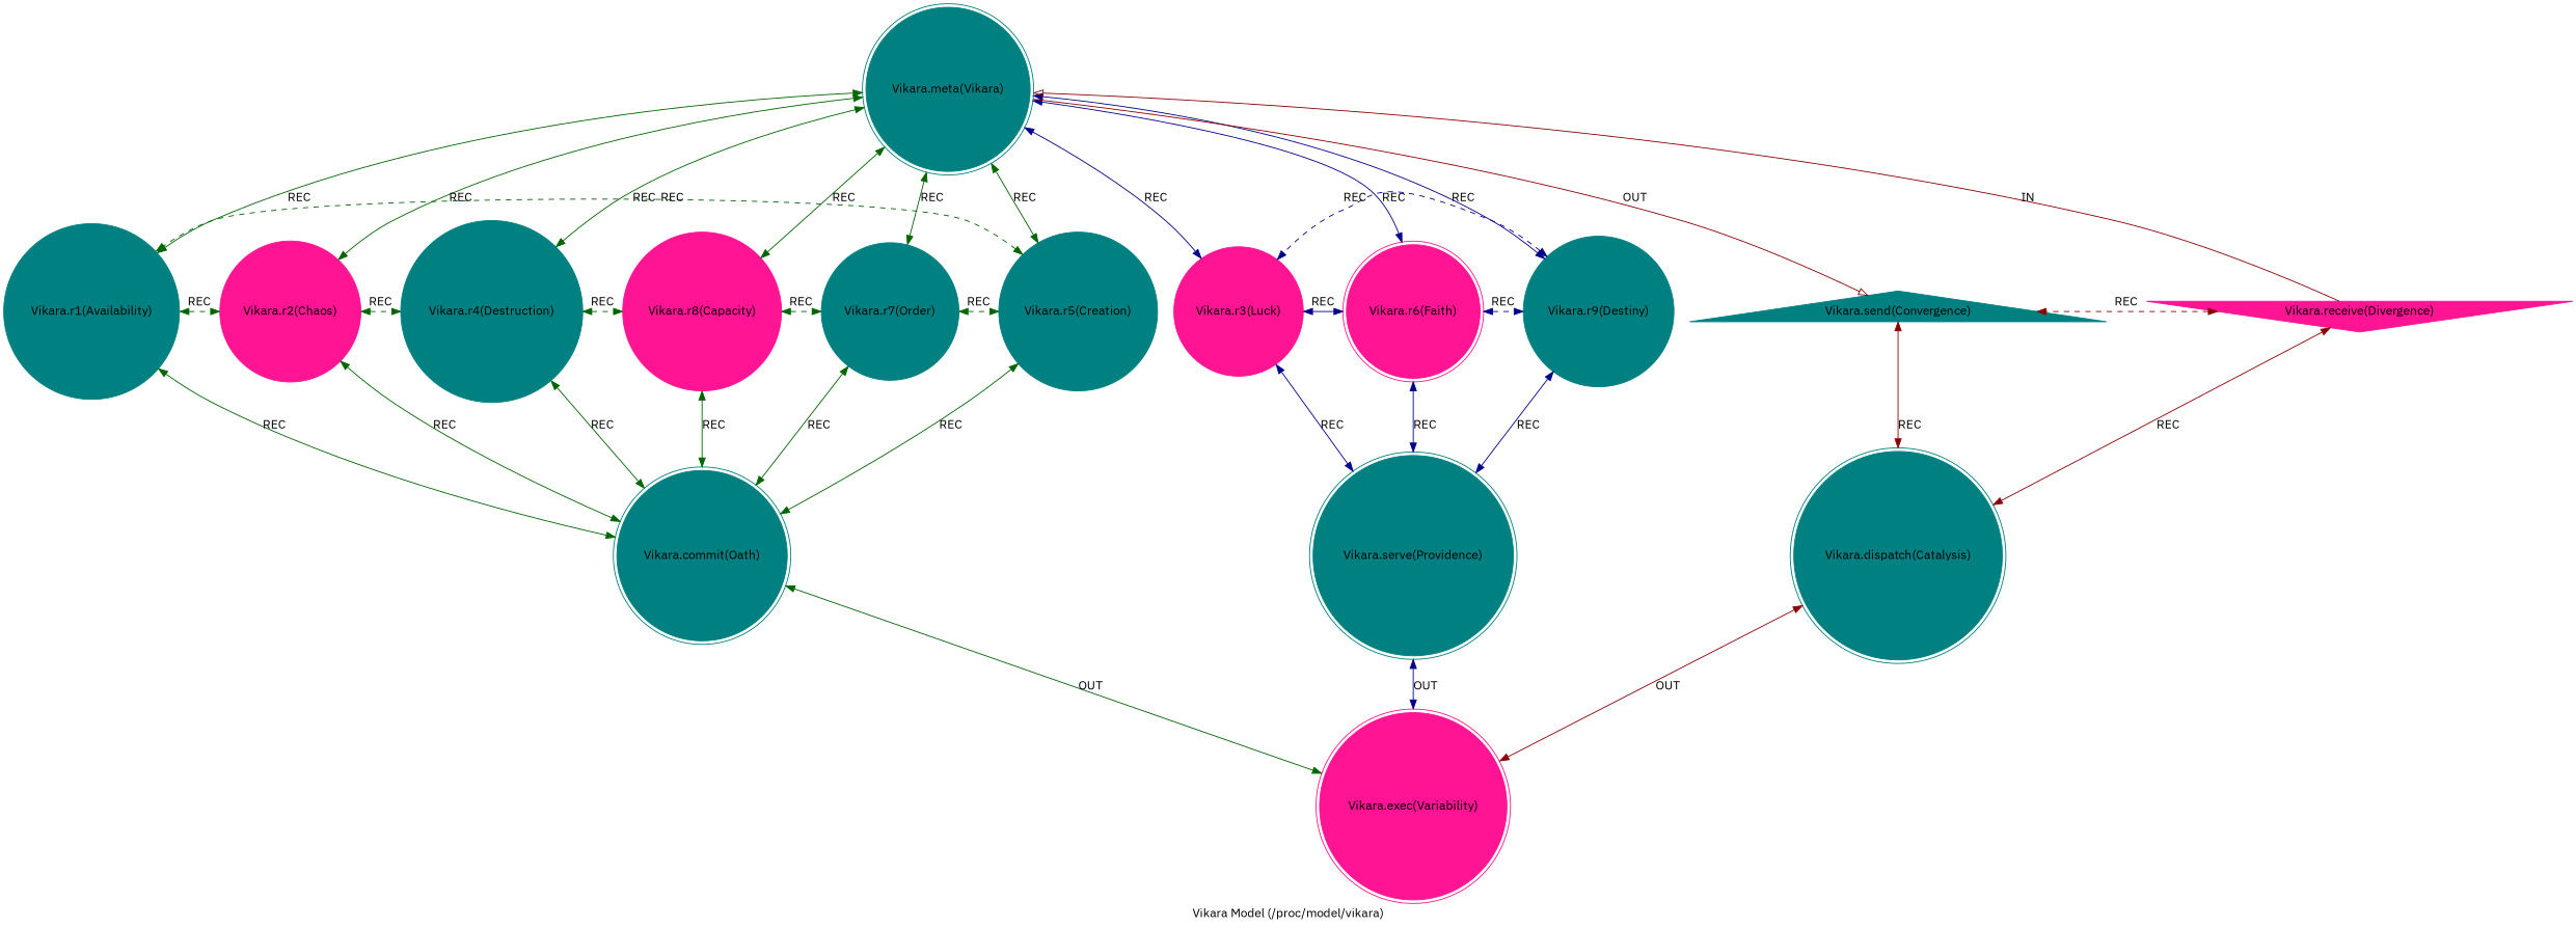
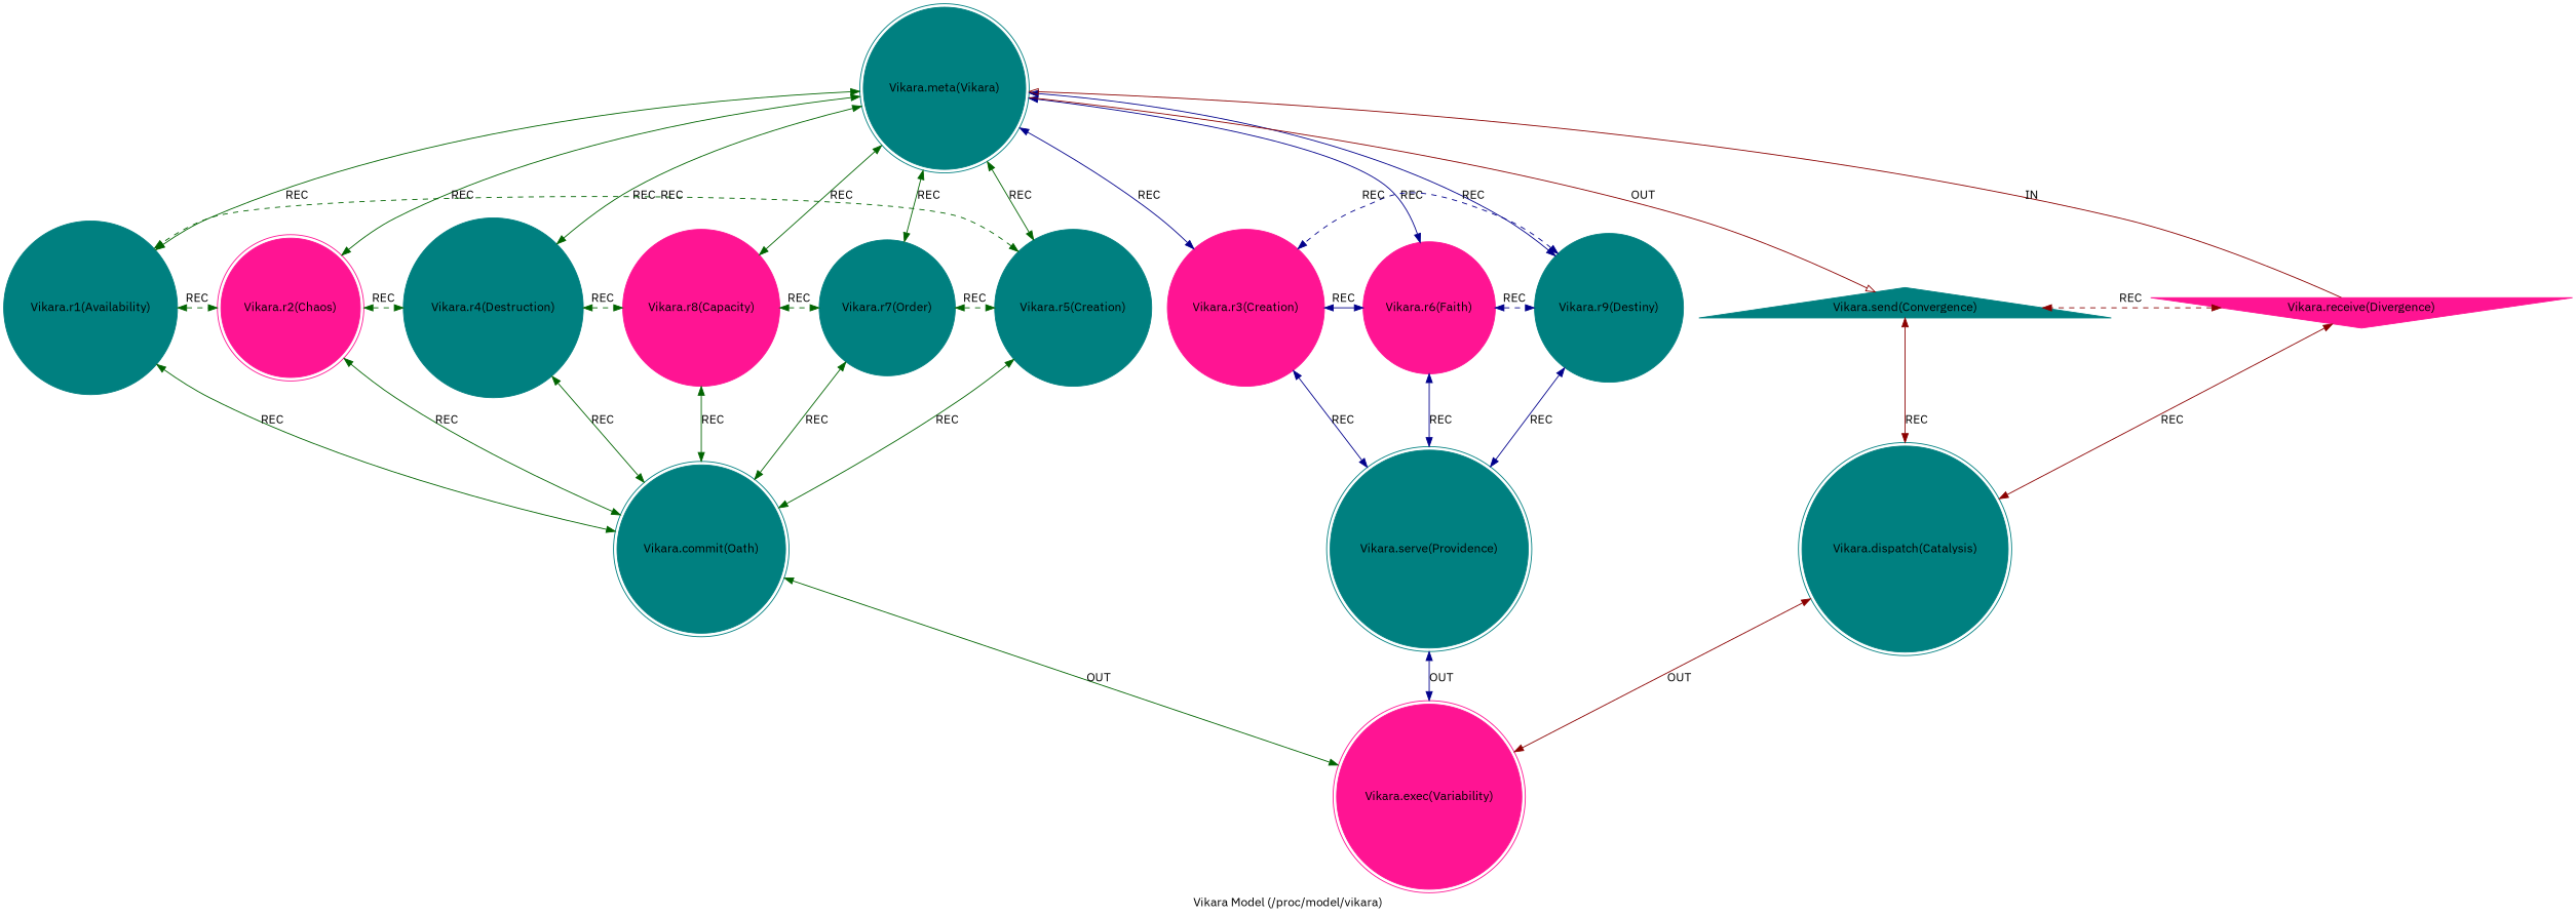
  strict digraph {
    color=lightgray
    fontname="IBM Plex Sans"
    label="Vikara Model (/proc/model/vikara)"
    style=filled
    node [color=teal fontname="IBM Plex Sans" shape=circle style=filled]
    edge [color=darkgreen dir=both fontname="IBM Plex Sans"]
    n1 [label="Vikara.meta(Vikara)" shape=doublecircle]
    n2 [label="Vikara.r1(Availability)"]
-   n3 [color=deeppink label="Vikara.r2(Chaos)"]
+   n3 [color=deeppink label="Vikara.r2(Chaos)" shape=doublecircle]
    n4 [label="Vikara.r4(Destruction)"]
    n5 [color=deeppink label="Vikara.r8(Capacity)"]
    n6 [label="Vikara.r7(Order)"]
    n7 [label="Vikara.r5(Creation)"]
-   n8 [color=deeppink label="Vikara.r3(Luck)"]
-   n9 [color=deeppink label="Vikara.r6(Faith)" shape=doublecircle]
+   n8 [color=deeppink label="Vikara.r3(Creation)"]
+   n9 [color=deeppink label="Vikara.r6(Faith)"]
    n10 [label="Vikara.r9(Destiny)"]
    n11 [label="Vikara.send(Convergence)" shape=triangle]
    n12 [label="Vikara.commit(Oath)" shape=doublecircle]
    n13 [label="Vikara.serve(Providence)" shape=doublecircle]
    n14 [label="Vikara.dispatch(Catalysis)" shape=doublecircle]
    n15 [color=deeppink label="Vikara.exec(Variability)" shape=doublecircle]
    n16 [color=deeppink label="Vikara.receive(Divergence)" shape=invtriangle]
    n1 -> n2 [label=REC]
    n1 -> n3 [label=REC]
    n1 -> n4 [label=REC]
    n1 -> n5 [label=REC]
    n1 -> n6 [label=REC]
    n1 -> n7 [label=REC]
    n1 -> n8 [color=darkblue label=REC]
    n1 -> n9 [color=darkblue label=REC]
    n1 -> n10 [color=darkblue label=REC]
    n1 -> n11 [arrowhead=onormal color=darkred label=OUT dir=""]
    n2 -> n3 [constraint=false label=REC style=dashed]
    n2 -> n12 [label=REC]
    n3 -> n4 [constraint=false label=REC style=dashed]
    n3 -> n12 [label=REC]
    n4 -> n5 [constraint=false label=REC style=dashed]
    n4 -> n12 [label=REC]
    n5 -> n6 [constraint=false label=REC style=dashed]
    n5 -> n12 [label=REC]
    n6 -> n7 [constraint=false label=REC style=dashed]
    n6 -> n12 [label=REC]
    n7 -> n2 [constraint=false label=REC style=dashed]
    n7 -> n12 [label=REC]
    n8 -> n9 [color=darkblue constraint=false label=REC style=solid]
    n8 -> n13 [color=darkblue label=REC]
    n9 -> n10 [color=darkblue constraint=false label=REC style=dashed]
    n9 -> n13 [color=darkblue label=REC]
    n10 -> n8 [color=darkblue constraint=false label=REC style=dashed]
    n10 -> n13 [color=darkblue label=REC]
    n11 -> n14 [color=darkred label=REC]
    n12 -> n15 [label=OUT]
    n13 -> n15 [color=darkblue label=OUT]
    n14 -> n15 [color=darkred label=OUT]
    n16 -> n1 [arrowhead=onormal color=darkred constraint=false label=IN dir=""]
    n16 -> n11 [color=darkred constraint=false label=REC style=dashed]
    n16 -> n14 [color=darkred label=REC]
  }
